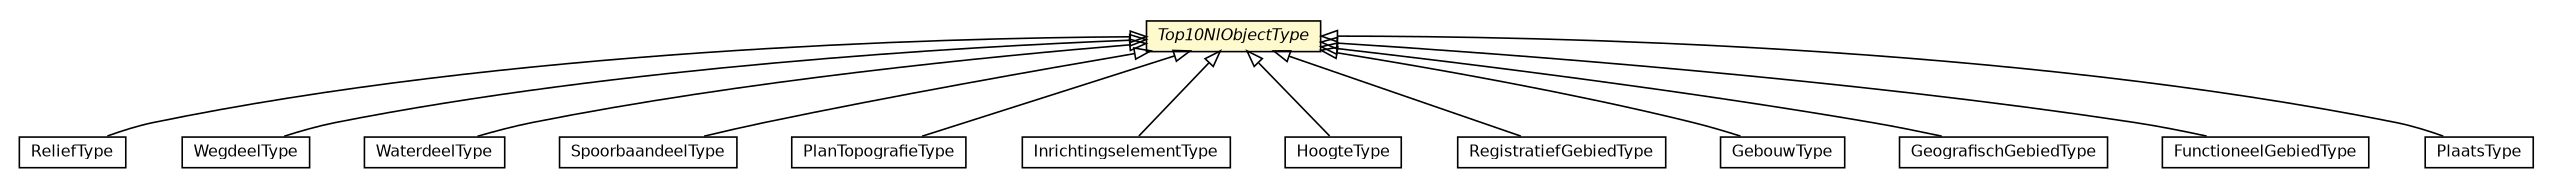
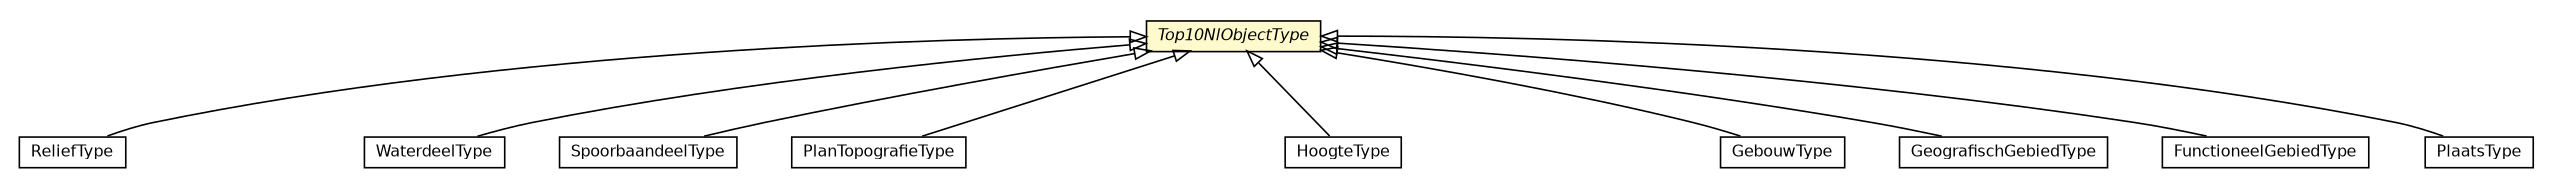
  digraph {
    nodesep=0.25
    ranksep=0.5
    node [fontcolor=black fontname=Helvetica fontsize=10.0 shape=plaintext]
    edge [arrowtail=empty dir=back fontname=Helvetica fontsize=10 headport=p labelfontname=Helvetica labelfontsize=10 tailport=p]
    n1 [label=<<table title="nl.b3p.topnl.top10nl.ReliefType" border="0" cellborder="1" cellspacing="0" cellpadding="2" port="p" href="./ReliefType.html"> 		<tr><td><table border="0" cellspacing="0" cellpadding="1"> <tr><td align="center" balign="center"> ReliefType </td></tr> 		</table></td></tr> 		</table>>]
-   n2 [label=<<table title="nl.b3p.topnl.top10nl.WegdeelType" border="0" cellborder="1" cellspacing="0" cellpadding="2" port="p" href="./WegdeelType.html"> 		<tr><td><table border="0" cellspacing="0" cellpadding="1"> <tr><td align="center" balign="center"> WegdeelType </td></tr> 		</table></td></tr> 		</table>>]
    n3 [label=<<table title="nl.b3p.topnl.top10nl.WaterdeelType" border="0" cellborder="1" cellspacing="0" cellpadding="2" port="p" href="./WaterdeelType.html"> 		<tr><td><table border="0" cellspacing="0" cellpadding="1"> <tr><td align="center" balign="center"> WaterdeelType </td></tr> 		</table></td></tr> 		</table>>]
    n4 [label=<<table title="nl.b3p.topnl.top10nl.SpoorbaandeelType" border="0" cellborder="1" cellspacing="0" cellpadding="2" port="p" href="./SpoorbaandeelType.html"> 		<tr><td><table border="0" cellspacing="0" cellpadding="1"> <tr><td align="center" balign="center"> SpoorbaandeelType </td></tr> 		</table></td></tr> 		</table>>]
    n5 [label=<<table title="nl.b3p.topnl.top10nl.PlanTopografieType" border="0" cellborder="1" cellspacing="0" cellpadding="2" port="p" href="./PlanTopografieType.html"> 		<tr><td><table border="0" cellspacing="0" cellpadding="1"> <tr><td align="center" balign="center"> PlanTopografieType </td></tr> 		</table></td></tr> 		</table>>]
    n6 [label=<<table title="nl.b3p.topnl.top10nl.Top10NlObjectType" border="0" cellborder="1" cellspacing="0" cellpadding="2" port="p" bgcolor="lemonChiffon" href="./Top10NlObjectType.html"> 		<tr><td><table border="0" cellspacing="0" cellpadding="1"> <tr><td align="center" balign="center"><font face="Helvetica-Oblique"> Top10NlObjectType </font></td></tr> 		</table></td></tr> 		</table>>]
-   n7 [label=<<table title="nl.b3p.topnl.top10nl.InrichtingselementType" border="0" cellborder="1" cellspacing="0" cellpadding="2" port="p" href="./InrichtingselementType.html"> 		<tr><td><table border="0" cellspacing="0" cellpadding="1"> <tr><td align="center" balign="center"> InrichtingselementType </td></tr> 		</table></td></tr> 		</table>>]
    n8 [label=<<table title="nl.b3p.topnl.top10nl.HoogteType" border="0" cellborder="1" cellspacing="0" cellpadding="2" port="p" href="./HoogteType.html"> 		<tr><td><table border="0" cellspacing="0" cellpadding="1"> <tr><td align="center" balign="center"> HoogteType </td></tr> 		</table></td></tr> 		</table>>]
-   n9 [label=<<table title="nl.b3p.topnl.top10nl.RegistratiefGebiedType" border="0" cellborder="1" cellspacing="0" cellpadding="2" port="p" href="./RegistratiefGebiedType.html"> 		<tr><td><table border="0" cellspacing="0" cellpadding="1"> <tr><td align="center" balign="center"> RegistratiefGebiedType </td></tr> 		</table></td></tr> 		</table>>]
    n10 [label=<<table title="nl.b3p.topnl.top10nl.GebouwType" border="0" cellborder="1" cellspacing="0" cellpadding="2" port="p" href="./GebouwType.html"> 		<tr><td><table border="0" cellspacing="0" cellpadding="1"> <tr><td align="center" balign="center"> GebouwType </td></tr> 		</table></td></tr> 		</table>>]
    n11 [label=<<table title="nl.b3p.topnl.top10nl.GeografischGebiedType" border="0" cellborder="1" cellspacing="0" cellpadding="2" port="p" href="./GeografischGebiedType.html"> 		<tr><td><table border="0" cellspacing="0" cellpadding="1"> <tr><td align="center" balign="center"> GeografischGebiedType </td></tr> 		</table></td></tr> 		</table>>]
    n12 [label=<<table title="nl.b3p.topnl.top10nl.FunctioneelGebiedType" border="0" cellborder="1" cellspacing="0" cellpadding="2" port="p" href="./FunctioneelGebiedType.html"> 		<tr><td><table border="0" cellspacing="0" cellpadding="1"> <tr><td align="center" balign="center"> FunctioneelGebiedType </td></tr> 		</table></td></tr> 		</table>>]
    n13 [label=<<table title="nl.b3p.topnl.top10nl.PlaatsType" border="0" cellborder="1" cellspacing="0" cellpadding="2" port="p" href="./PlaatsType.html"> 		<tr><td><table border="0" cellspacing="0" cellpadding="1"> <tr><td align="center" balign="center"> PlaatsType </td></tr> 		</table></td></tr> 		</table>>]
    n6 -> n1
-   n6 -> n2
    n6 -> n3
    n6 -> n4
    n6 -> n5
-   n6 -> n7
    n6 -> n8
-   n6 -> n9
    n6 -> n10
    n6 -> n11
    n6 -> n12
    n6 -> n13
  }
